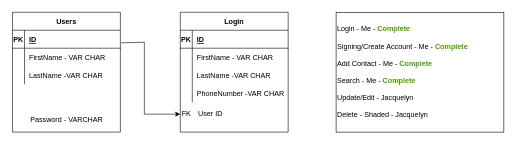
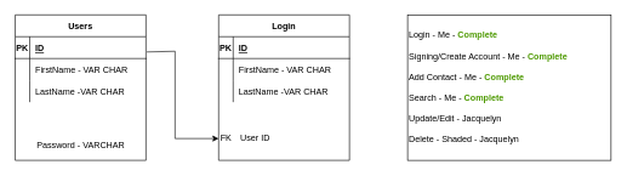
  <mxCell id="0" />
  <mxCell id="1" parent="0" />
  <mxCell id="2" value="Login" style="shape=table;startSize=30;container=1;collapsible=1;childLayout=tableLayout;fixedRows=1;rowLines=0;fontStyle=1;align=center;resizeLast=1;" parent="1" vertex="1"><mxGeometry x="300" y="20" width="180" height="200" as="geometry" /></mxCell>
  <mxCell id="3" value="" style="shape=partialRectangle;collapsible=0;dropTarget=0;pointerEvents=0;fillColor=none;top=0;left=0;bottom=1;right=0;points=[[0,0.5],[1,0.5]];portConstraint=eastwest;" parent="2" vertex="1"><mxGeometry y="30" width="180" height="30" as="geometry" /></mxCell>
  <mxCell id="4" value="PK" style="shape=partialRectangle;connectable=0;fillColor=none;top=0;left=0;bottom=0;right=0;fontStyle=1;overflow=hidden;" parent="3" vertex="1"><mxGeometry width="20" height="30" as="geometry" /></mxCell>
  <mxCell id="5" value="ID" style="shape=partialRectangle;connectable=0;fillColor=none;top=0;left=0;bottom=0;right=0;align=left;spacingLeft=6;fontStyle=5;overflow=hidden;" parent="3" vertex="1"><mxGeometry x="20" width="160" height="30" as="geometry" /></mxCell>
  <mxCell id="6" value="" style="shape=partialRectangle;collapsible=0;dropTarget=0;pointerEvents=0;fillColor=none;top=0;left=0;bottom=0;right=0;points=[[0,0.5],[1,0.5]];portConstraint=eastwest;" parent="2" vertex="1"><mxGeometry y="60" width="180" height="30" as="geometry" /></mxCell>
  <mxCell id="7" value="" style="shape=partialRectangle;connectable=0;fillColor=none;top=0;left=0;bottom=0;right=0;editable=1;overflow=hidden;" parent="6" vertex="1"><mxGeometry width="20" height="30" as="geometry" /></mxCell>
  <mxCell id="8" value="FirstName - VAR CHAR" style="shape=partialRectangle;connectable=0;fillColor=none;top=0;left=0;bottom=0;right=0;align=left;spacingLeft=6;overflow=hidden;" parent="6" vertex="1"><mxGeometry x="20" width="160" height="30" as="geometry" /></mxCell>
  <mxCell id="9" value="" style="shape=partialRectangle;collapsible=0;dropTarget=0;pointerEvents=0;fillColor=none;top=0;left=0;bottom=0;right=0;points=[[0,0.5],[1,0.5]];portConstraint=eastwest;" parent="2" vertex="1"><mxGeometry y="90" width="180" height="30" as="geometry" /></mxCell>
  <mxCell id="10" value="" style="shape=partialRectangle;connectable=0;fillColor=none;top=0;left=0;bottom=0;right=0;editable=1;overflow=hidden;" parent="9" vertex="1"><mxGeometry width="20" height="30" as="geometry" /></mxCell>
  <mxCell id="11" value="LastName -VAR CHAR" style="shape=partialRectangle;connectable=0;fillColor=none;top=0;left=0;bottom=0;right=0;align=left;spacingLeft=6;overflow=hidden;" parent="9" vertex="1"><mxGeometry x="20" width="160" height="30" as="geometry" /></mxCell>
  <mxCell id="12" value="" style="shape=partialRectangle;collapsible=0;dropTarget=0;pointerEvents=0;fillColor=none;top=0;left=0;bottom=0;right=0;points=[[0,0.5],[1,0.5]];portConstraint=eastwest;" parent="2" vertex="1"><mxGeometry y="120" width="180" height="30" as="geometry" /></mxCell>
  <mxCell id="13" value="" style="shape=partialRectangle;connectable=0;fillColor=none;top=0;left=0;bottom=0;right=0;editable=1;overflow=hidden;" parent="12" vertex="1"><mxGeometry width="20" height="30" as="geometry" /></mxCell>
- <mxCell id="14" value="PhoneNumber -VAR CHAR" style="shape=partialRectangle;connectable=0;fillColor=none;top=0;left=0;bottom=0;right=0;align=left;spacingLeft=6;overflow=hidden;" parent="12" vertex="1"><mxGeometry x="20" width="160" height="30" as="geometry" /></mxCell>
  <mxCell id="15" value="User ID" style="text;html=1;align=center;verticalAlign=middle;resizable=0;points=[];autosize=1;" parent="1" vertex="1"><mxGeometry x="320" y="180" width="60" height="20" as="geometry" /></mxCell>
  <mxCell id="16" value="FK" style="text;html=1;align=center;verticalAlign=middle;resizable=0;points=[];autosize=1;" parent="1" vertex="1"><mxGeometry x="295" y="180" width="30" height="20" as="geometry" /></mxCell>
  <mxCell id="17" value="Users" style="shape=table;startSize=30;container=1;collapsible=1;childLayout=tableLayout;fixedRows=1;rowLines=0;fontStyle=1;align=center;resizeLast=1;" parent="1" vertex="1"><mxGeometry x="20" y="20" width="180" height="200" as="geometry" /></mxCell>
  <mxCell id="18" value="" style="shape=partialRectangle;collapsible=0;dropTarget=0;pointerEvents=0;fillColor=none;top=0;left=0;bottom=1;right=0;points=[[0,0.5],[1,0.5]];portConstraint=eastwest;" parent="17" vertex="1"><mxGeometry y="30" width="180" height="30" as="geometry" /></mxCell>
  <mxCell id="19" value="PK" style="shape=partialRectangle;connectable=0;fillColor=none;top=0;left=0;bottom=0;right=0;fontStyle=1;overflow=hidden;" parent="18" vertex="1"><mxGeometry width="20" height="30" as="geometry" /></mxCell>
  <mxCell id="20" value="ID" style="shape=partialRectangle;connectable=0;fillColor=none;top=0;left=0;bottom=0;right=0;align=left;spacingLeft=6;fontStyle=5;overflow=hidden;" parent="18" vertex="1"><mxGeometry x="20" width="160" height="30" as="geometry" /></mxCell>
  <mxCell id="21" value="" style="shape=partialRectangle;collapsible=0;dropTarget=0;pointerEvents=0;fillColor=none;top=0;left=0;bottom=0;right=0;points=[[0,0.5],[1,0.5]];portConstraint=eastwest;" parent="17" vertex="1"><mxGeometry y="60" width="180" height="30" as="geometry" /></mxCell>
  <mxCell id="22" value="" style="shape=partialRectangle;connectable=0;fillColor=none;top=0;left=0;bottom=0;right=0;editable=1;overflow=hidden;" parent="21" vertex="1"><mxGeometry width="20" height="30" as="geometry" /></mxCell>
  <mxCell id="23" value="FirstName - VAR CHAR" style="shape=partialRectangle;connectable=0;fillColor=none;top=0;left=0;bottom=0;right=0;align=left;spacingLeft=6;overflow=hidden;" parent="21" vertex="1"><mxGeometry x="20" width="160" height="30" as="geometry" /></mxCell>
  <mxCell id="24" value="" style="shape=partialRectangle;collapsible=0;dropTarget=0;pointerEvents=0;fillColor=none;top=0;left=0;bottom=0;right=0;points=[[0,0.5],[1,0.5]];portConstraint=eastwest;" parent="17" vertex="1"><mxGeometry y="90" width="180" height="30" as="geometry" /></mxCell>
  <mxCell id="25" value="" style="shape=partialRectangle;connectable=0;fillColor=none;top=0;left=0;bottom=0;right=0;editable=1;overflow=hidden;" parent="24" vertex="1"><mxGeometry width="20" height="30" as="geometry" /></mxCell>
  <mxCell id="26" value="LastName -VAR CHAR" style="shape=partialRectangle;connectable=0;fillColor=none;top=0;left=0;bottom=0;right=0;align=left;spacingLeft=6;overflow=hidden;" parent="24" vertex="1"><mxGeometry x="20" width="160" height="30" as="geometry" /></mxCell>
  <mxCell id="27" value="" style="shape=partialRectangle;collapsible=0;dropTarget=0;pointerEvents=0;fillColor=none;top=0;left=0;bottom=0;right=0;points=[[0,0.5],[1,0.5]];portConstraint=eastwest;" parent="17" vertex="1"><mxGeometry y="120" width="180" height="30" as="geometry" /></mxCell>
  <mxCell id="28" value="" style="shape=partialRectangle;connectable=0;fillColor=none;top=0;left=0;bottom=0;right=0;editable=1;overflow=hidden;" parent="27" vertex="1"><mxGeometry width="20" height="30" as="geometry" /></mxCell>
  <mxCell id="29" value="Password - VARCHAR" style="text;html=1;align=center;verticalAlign=middle;resizable=0;points=[];autosize=1;" parent="1" vertex="1"><mxGeometry x="40" y="190" width="140" height="20" as="geometry" /></mxCell>
  <mxCell id="30" value="" style="endArrow=classic;html=1;entryX=0.167;entryY=0.5;entryDx=0;entryDy=0;entryPerimeter=0;" parent="1" target="16" edge="1"><mxGeometry width="50" height="50" relative="1" as="geometry"><mxPoint x="240" y="190" as="sourcePoint" /><mxPoint x="270" y="80" as="targetPoint" /></mxGeometry></mxCell>
  <mxCell id="31" value="" style="endArrow=none;html=1;" parent="1" edge="1"><mxGeometry width="50" height="50" relative="1" as="geometry"><mxPoint x="240" y="190" as="sourcePoint" /><mxPoint x="240" y="70" as="targetPoint" /></mxGeometry></mxCell>
  <mxCell id="32" value="" style="endArrow=none;html=1;exitX=1.006;exitY=0.699;exitDx=0;exitDy=0;exitPerimeter=0;" parent="1" source="18" edge="1"><mxGeometry width="50" height="50" relative="1" as="geometry"><mxPoint x="220" y="130" as="sourcePoint" /><mxPoint x="240" y="70" as="targetPoint" /></mxGeometry></mxCell>
  <mxCell id="33" value="Login - Me - &lt;b&gt;&lt;font color=&quot;#4d9900&quot;&gt;Complete&lt;/font&gt;&lt;/b&gt;&lt;br&gt;&lt;br&gt;Signing/Create Account - Me -&amp;nbsp;&lt;b&gt;&lt;font color=&quot;#4d9900&quot;&gt;Complete&lt;/font&gt;&lt;/b&gt;&lt;br&gt;&lt;br&gt;Add Contact - Me -&amp;nbsp;&lt;b&gt;&lt;font color=&quot;#4d9900&quot;&gt;Complete&lt;/font&gt;&lt;/b&gt;&lt;br&gt;&lt;br&gt;Search - Me -&amp;nbsp;&lt;b&gt;&lt;font color=&quot;#4d9900&quot;&gt;Complete&lt;/font&gt;&lt;/b&gt;&lt;br&gt;&lt;br&gt;Update/Edit - Jacquelyn&lt;br&gt;&lt;br&gt;Delete - Shaded - Jacquelyn" style="rounded=0;whiteSpace=wrap;html=1;align=left;" parent="1" vertex="1"><mxGeometry x="560" y="20" width="280" height="200" as="geometry" /></mxCell>
